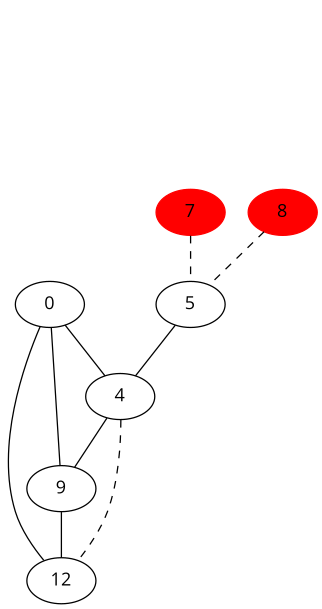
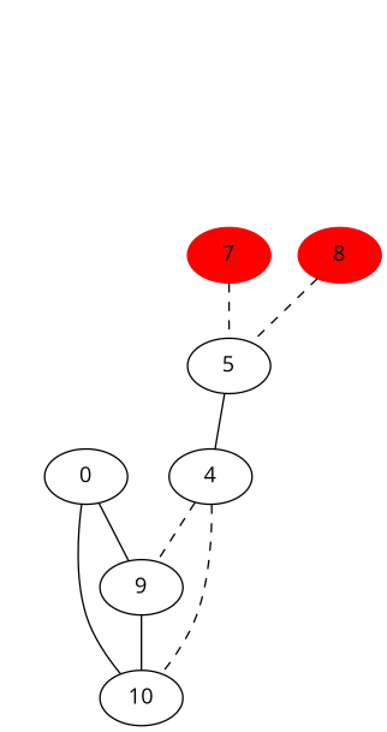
  graph {
    fontname="Open Sans"
    node [fontname="Open Sans"]
    edge [fontname="Open Sans"]
    6 [color=transparent fontcolor=transparent]
    1 [color=transparent fontcolor=transparent]
    n3 [color=transparent fontcolor=transparent label=16]
    7 [color=red style=filled]
    8 [color=red style=filled]
    2 [color=transparent fontcolor=transparent]
    5
    n8 [label=0]
    4
    9
-   10 [label=12]
+   10
    6 -- 1 [color=transparent]
    6 -- n3 [color=transparent]
    6 -- 7 [color=transparent]
    6 -- 8 [color=transparent]
    1 -- 2 [color=transparent]
    n3 -- 2 [color=transparent]
    7 -- 5 [style=dashed]
    8 -- 5 [style=dashed]
    2 -- 5 [color=transparent]
    2 -- n8 [color=transparent]
    2 -- 4 [color=transparent]
    5 -- 4
-   n8 -- 4
    n8 -- 9
    n8 -- 10
-   4 -- 9
+   4 -- 9 [style=dashed]
    4 -- 10 [style=dashed]
    9 -- 10
  }
